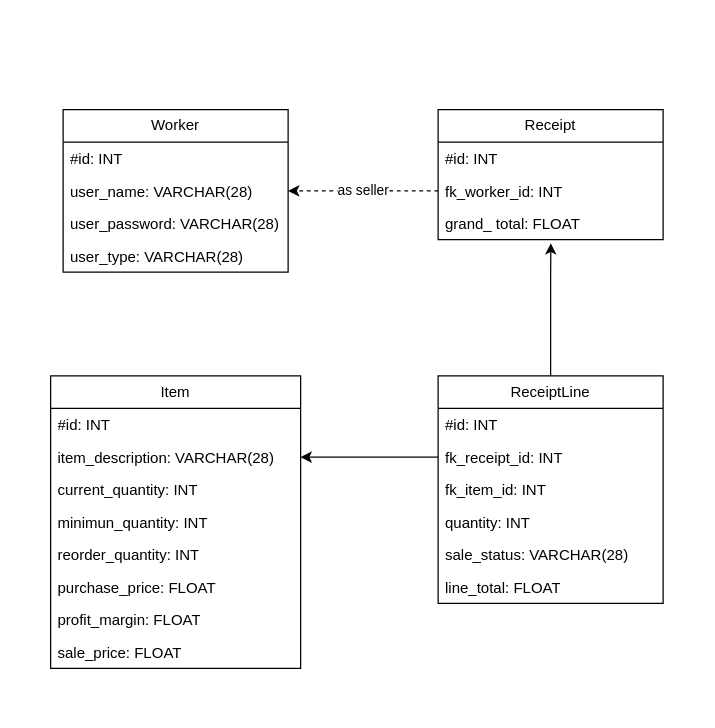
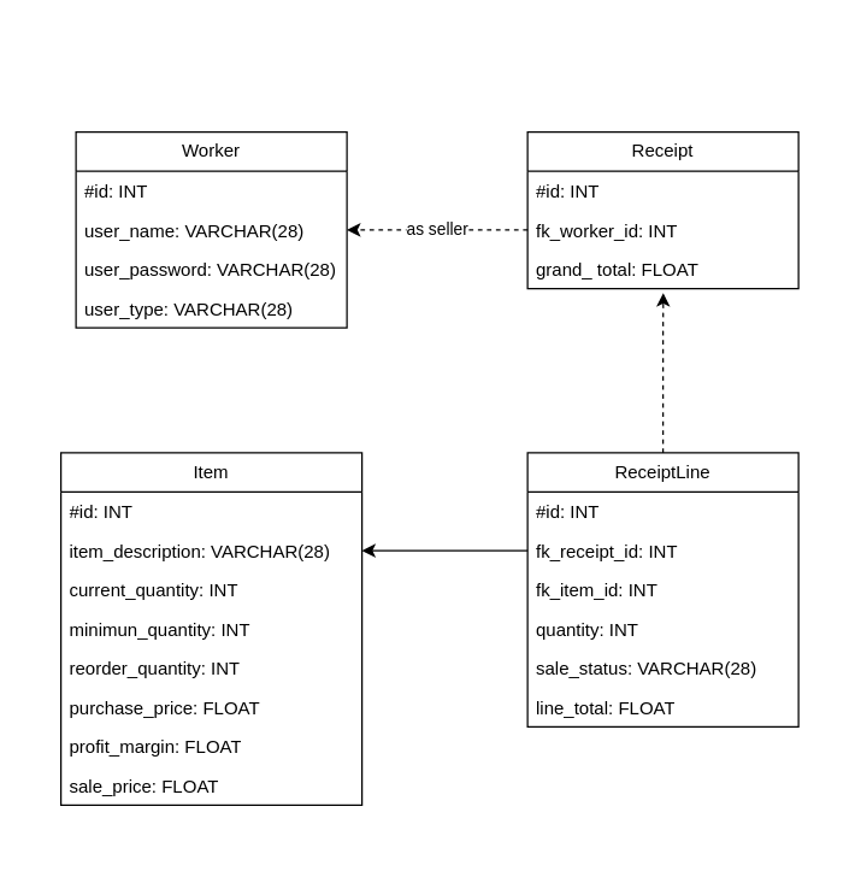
  <mxCell id="0" />
  <mxCell id="1" parent="0" />
  <mxCell id="2" value="Worker" style="swimlane;fontStyle=0;childLayout=stackLayout;horizontal=1;startSize=26;fillColor=none;horizontalStack=0;resizeParent=1;resizeParentMax=0;resizeLast=0;collapsible=1;marginBottom=0;whiteSpace=wrap;html=1;" parent="1" vertex="1"><mxGeometry x="50" y="87" width="180" height="130" as="geometry"><mxRectangle x="10" y="400" width="100" height="30" as="alternateBounds" /></mxGeometry></mxCell>
  <mxCell id="3" value="#id: INT" style="text;strokeColor=none;fillColor=none;align=left;verticalAlign=top;spacingLeft=4;spacingRight=4;overflow=hidden;rotatable=0;points=[[0,0.5],[1,0.5]];portConstraint=eastwest;whiteSpace=wrap;html=1;" parent="2" vertex="1"><mxGeometry y="26" width="180" height="26" as="geometry" /></mxCell>
  <mxCell id="4" value="user_name: VARCHAR(28)" style="text;strokeColor=none;fillColor=none;align=left;verticalAlign=top;spacingLeft=4;spacingRight=4;overflow=hidden;rotatable=0;points=[[0,0.5],[1,0.5]];portConstraint=eastwest;whiteSpace=wrap;html=1;" parent="2" vertex="1"><mxGeometry y="52" width="180" height="26" as="geometry" /></mxCell>
  <mxCell id="5" value="user_password: VARCHAR(28)" style="text;strokeColor=none;fillColor=none;align=left;verticalAlign=top;spacingLeft=4;spacingRight=4;overflow=hidden;rotatable=0;points=[[0,0.5],[1,0.5]];portConstraint=eastwest;whiteSpace=wrap;html=1;" parent="2" vertex="1"><mxGeometry y="78" width="180" height="26" as="geometry" /></mxCell>
  <mxCell id="6" value="user_type: VARCHAR(28)" style="text;strokeColor=none;fillColor=none;align=left;verticalAlign=top;spacingLeft=4;spacingRight=4;overflow=hidden;rotatable=0;points=[[0,0.5],[1,0.5]];portConstraint=eastwest;whiteSpace=wrap;html=1;" parent="2" vertex="1"><mxGeometry y="104" width="180" height="26" as="geometry" /></mxCell>
  <mxCell id="7" value="Item" style="swimlane;fontStyle=0;childLayout=stackLayout;horizontal=1;startSize=26;fillColor=none;horizontalStack=0;resizeParent=1;resizeParentMax=0;resizeLast=0;collapsible=1;marginBottom=0;whiteSpace=wrap;html=1;" parent="1" vertex="1"><mxGeometry x="40" y="300" width="200" height="234" as="geometry"><mxRectangle x="10" y="400" width="100" height="30" as="alternateBounds" /></mxGeometry></mxCell>
  <mxCell id="8" value="#id: INT" style="text;strokeColor=none;fillColor=none;align=left;verticalAlign=top;spacingLeft=4;spacingRight=4;overflow=hidden;rotatable=0;points=[[0,0.5],[1,0.5]];portConstraint=eastwest;whiteSpace=wrap;html=1;" parent="7" vertex="1"><mxGeometry y="26" width="200" height="26" as="geometry" /></mxCell>
  <mxCell id="9" value="item_description: VARCHAR(28)" style="text;strokeColor=none;fillColor=none;align=left;verticalAlign=top;spacingLeft=4;spacingRight=4;overflow=hidden;rotatable=0;points=[[0,0.5],[1,0.5]];portConstraint=eastwest;whiteSpace=wrap;html=1;" parent="7" vertex="1"><mxGeometry y="52" width="200" height="26" as="geometry" /></mxCell>
  <mxCell id="10" value="current_quantity: INT" style="text;strokeColor=none;fillColor=none;align=left;verticalAlign=top;spacingLeft=4;spacingRight=4;overflow=hidden;rotatable=0;points=[[0,0.5],[1,0.5]];portConstraint=eastwest;whiteSpace=wrap;html=1;" parent="7" vertex="1"><mxGeometry y="78" width="200" height="26" as="geometry" /></mxCell>
  <mxCell id="11" value="minimun_quantity: INT" style="text;strokeColor=none;fillColor=none;align=left;verticalAlign=top;spacingLeft=4;spacingRight=4;overflow=hidden;rotatable=0;points=[[0,0.5],[1,0.5]];portConstraint=eastwest;whiteSpace=wrap;html=1;" parent="7" vertex="1"><mxGeometry y="104" width="200" height="26" as="geometry" /></mxCell>
  <mxCell id="12" value="reorder_quantity: INT" style="text;strokeColor=none;fillColor=none;align=left;verticalAlign=top;spacingLeft=4;spacingRight=4;overflow=hidden;rotatable=0;points=[[0,0.5],[1,0.5]];portConstraint=eastwest;whiteSpace=wrap;html=1;" parent="7" vertex="1"><mxGeometry y="130" width="200" height="26" as="geometry" /></mxCell>
  <mxCell id="13" value="purchase_price: FLOAT" style="text;strokeColor=none;fillColor=none;align=left;verticalAlign=top;spacingLeft=4;spacingRight=4;overflow=hidden;rotatable=0;points=[[0,0.5],[1,0.5]];portConstraint=eastwest;whiteSpace=wrap;html=1;" parent="7" vertex="1"><mxGeometry y="156" width="200" height="26" as="geometry" /></mxCell>
  <mxCell id="14" value="profit_margin: FLOAT" style="text;strokeColor=none;fillColor=none;align=left;verticalAlign=top;spacingLeft=4;spacingRight=4;overflow=hidden;rotatable=0;points=[[0,0.5],[1,0.5]];portConstraint=eastwest;whiteSpace=wrap;html=1;" parent="7" vertex="1"><mxGeometry y="182" width="200" height="26" as="geometry" /></mxCell>
  <mxCell id="15" value="sale_price: FLOAT" style="text;strokeColor=none;fillColor=none;align=left;verticalAlign=top;spacingLeft=4;spacingRight=4;overflow=hidden;rotatable=0;points=[[0,0.5],[1,0.5]];portConstraint=eastwest;whiteSpace=wrap;html=1;" parent="7" vertex="1"><mxGeometry y="208" width="200" height="26" as="geometry" /></mxCell>
- <mxCell id="16" style="edgeStyle=orthogonalEdgeStyle;rounded=0;orthogonalLoop=1;jettySize=auto;html=1;exitX=0.5;exitY=0;exitDx=0;exitDy=0;entryX=0.501;entryY=1.112;entryDx=0;entryDy=0;entryPerimeter=0;" parent="1" source="17" edge="1" target="27"><mxGeometry relative="1" as="geometry"><mxPoint x="440" y="200" as="targetPoint" /><Array as="points"><mxPoint x="440" y="220" /><mxPoint x="440" y="220" /></Array></mxGeometry></mxCell>
+ <mxCell id="16" style="edgeStyle=orthogonalEdgeStyle;rounded=0;orthogonalLoop=1;jettySize=auto;html=1;exitX=0.5;exitY=0;exitDx=0;exitDy=0;entryX=0.501;entryY=1.112;entryDx=0;entryDy=0;entryPerimeter=0;dashed=1;" parent="1" source="17" edge="1" target="27"><mxGeometry relative="1" as="geometry"><mxPoint x="440" y="200" as="targetPoint" /><Array as="points"><mxPoint x="440" y="220" /><mxPoint x="440" y="220" /></Array></mxGeometry></mxCell>
  <mxCell id="17" value="ReceiptLine" style="swimlane;fontStyle=0;childLayout=stackLayout;horizontal=1;startSize=26;fillColor=none;horizontalStack=0;resizeParent=1;resizeParentMax=0;resizeLast=0;collapsible=1;marginBottom=0;whiteSpace=wrap;html=1;" parent="1" vertex="1"><mxGeometry x="350" y="300" width="180" height="182" as="geometry"><mxRectangle x="10" y="400" width="100" height="30" as="alternateBounds" /></mxGeometry></mxCell>
  <mxCell id="18" value="#id: INT" style="text;strokeColor=none;fillColor=none;align=left;verticalAlign=top;spacingLeft=4;spacingRight=4;overflow=hidden;rotatable=0;points=[[0,0.5],[1,0.5]];portConstraint=eastwest;whiteSpace=wrap;html=1;" parent="17" vertex="1"><mxGeometry y="26" width="180" height="26" as="geometry" /></mxCell>
  <mxCell id="19" value="fk_receipt_id: INT" style="text;strokeColor=none;fillColor=none;align=left;verticalAlign=top;spacingLeft=4;spacingRight=4;overflow=hidden;rotatable=0;points=[[0,0.5],[1,0.5]];portConstraint=eastwest;whiteSpace=wrap;html=1;" parent="17" vertex="1"><mxGeometry y="52" width="180" height="26" as="geometry" /></mxCell>
  <mxCell id="20" value="fk_item_id: INT" style="text;strokeColor=none;fillColor=none;align=left;verticalAlign=top;spacingLeft=4;spacingRight=4;overflow=hidden;rotatable=0;points=[[0,0.5],[1,0.5]];portConstraint=eastwest;whiteSpace=wrap;html=1;" parent="17" vertex="1"><mxGeometry y="78" width="180" height="26" as="geometry" /></mxCell>
  <mxCell id="21" value="quantity: INT" style="text;strokeColor=none;fillColor=none;align=left;verticalAlign=top;spacingLeft=4;spacingRight=4;overflow=hidden;rotatable=0;points=[[0,0.5],[1,0.5]];portConstraint=eastwest;whiteSpace=wrap;html=1;" parent="17" vertex="1"><mxGeometry y="104" width="180" height="26" as="geometry" /></mxCell>
  <mxCell id="22" value="sale_status: VARCHAR(28)" style="text;strokeColor=none;fillColor=none;align=left;verticalAlign=top;spacingLeft=4;spacingRight=4;overflow=hidden;rotatable=0;points=[[0,0.5],[1,0.5]];portConstraint=eastwest;whiteSpace=wrap;html=1;" vertex="1" parent="17"><mxGeometry y="130" width="180" height="26" as="geometry" /></mxCell>
  <mxCell id="23" value="line_total: FLOAT" style="text;strokeColor=none;fillColor=none;align=left;verticalAlign=top;spacingLeft=4;spacingRight=4;overflow=hidden;rotatable=0;points=[[0,0.5],[1,0.5]];portConstraint=eastwest;whiteSpace=wrap;html=1;" parent="17" vertex="1"><mxGeometry y="156" width="180" height="26" as="geometry" /></mxCell>
  <mxCell id="24" value="Receipt" style="swimlane;fontStyle=0;childLayout=stackLayout;horizontal=1;startSize=26;fillColor=none;horizontalStack=0;resizeParent=1;resizeParentMax=0;resizeLast=0;collapsible=1;marginBottom=0;whiteSpace=wrap;html=1;snapToPoint=1;" parent="1" vertex="1"><mxGeometry x="350" y="87" width="180" height="104" as="geometry"><mxRectangle x="10" y="400" width="100" height="30" as="alternateBounds" /></mxGeometry></mxCell>
  <mxCell id="25" value="#id: INT" style="text;strokeColor=none;fillColor=none;align=left;verticalAlign=top;spacingLeft=4;spacingRight=4;overflow=hidden;rotatable=0;points=[[0,0.5],[1,0.5]];portConstraint=eastwest;whiteSpace=wrap;html=1;" parent="24" vertex="1"><mxGeometry y="26" width="180" height="26" as="geometry" /></mxCell>
  <mxCell id="26" value="fk_worker_id: INT" style="text;strokeColor=none;fillColor=none;align=left;verticalAlign=top;spacingLeft=4;spacingRight=4;overflow=hidden;rotatable=0;points=[[0,0.5],[1,0.5]];portConstraint=eastwest;whiteSpace=wrap;html=1;" parent="24" vertex="1"><mxGeometry y="52" width="180" height="26" as="geometry" /></mxCell>
  <mxCell id="27" value="grand_ total: FLOAT" style="text;strokeColor=none;fillColor=none;align=left;verticalAlign=top;spacingLeft=4;spacingRight=4;overflow=hidden;rotatable=0;points=[[0,0.5],[1,0.5]];portConstraint=eastwest;whiteSpace=wrap;html=1;" parent="24" vertex="1"><mxGeometry y="78" width="180" height="26" as="geometry" /></mxCell>
  <mxCell id="28" style="edgeStyle=orthogonalEdgeStyle;rounded=0;orthogonalLoop=1;jettySize=auto;html=1;exitX=0;exitY=0.5;exitDx=0;exitDy=0;entryX=1;entryY=0.5;entryDx=0;entryDy=0;" parent="1" source="19" target="9" edge="1"><mxGeometry relative="1" as="geometry" /></mxCell>
  <mxCell id="29" value="as seller" style="edgeStyle=orthogonalEdgeStyle;rounded=0;orthogonalLoop=1;jettySize=auto;html=1;exitX=0;exitY=0.5;exitDx=0;exitDy=0;entryX=1;entryY=0.5;entryDx=0;entryDy=0;dashed=1;" parent="1" source="26" target="4" edge="1"><mxGeometry relative="1" as="geometry"><mxPoint x="440" y="350" as="sourcePoint" /><mxPoint x="440" y="215" as="targetPoint" /></mxGeometry></mxCell>
  <mxCell id="30" value="&amp;nbsp;&amp;nbsp;" style="text;html=1;strokeColor=none;fillColor=none;align=center;verticalAlign=middle;whiteSpace=wrap;rounded=0;" parent="1" vertex="1"><mxGeometry x="20" y="20" width="530" height="540" as="geometry" /></mxCell>
